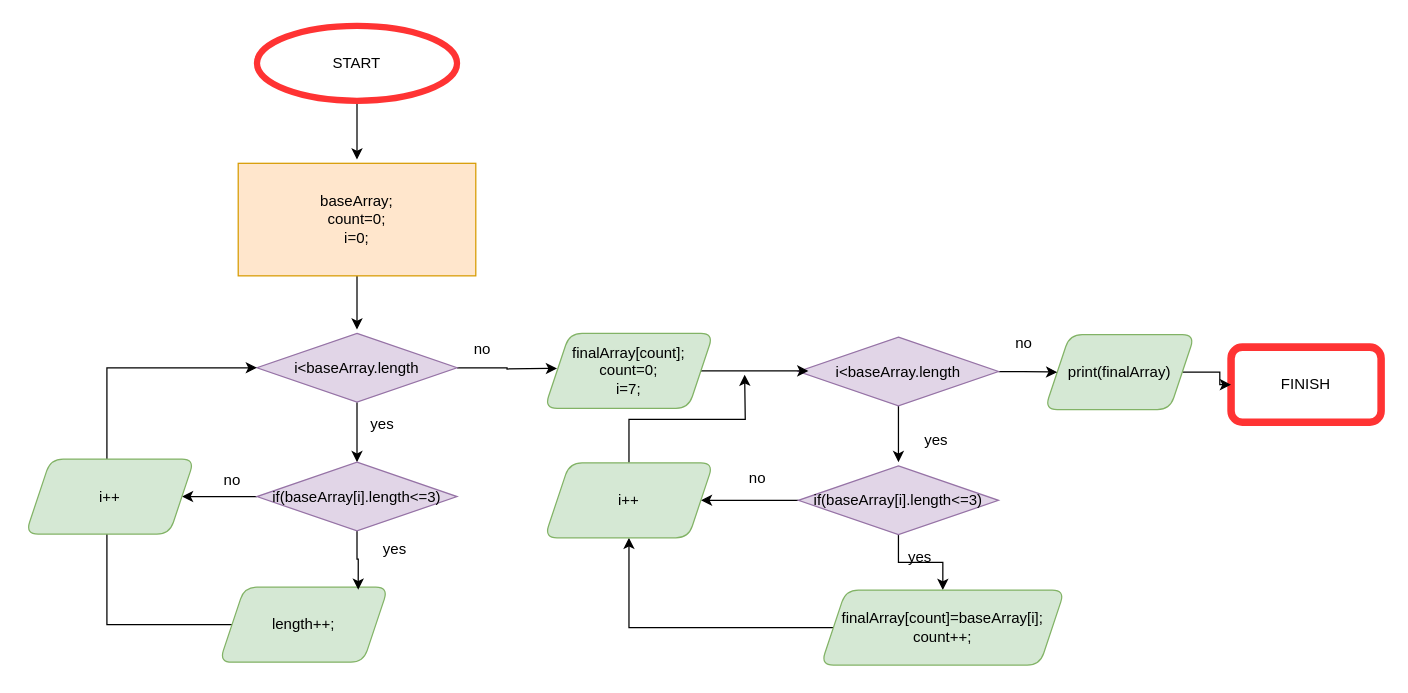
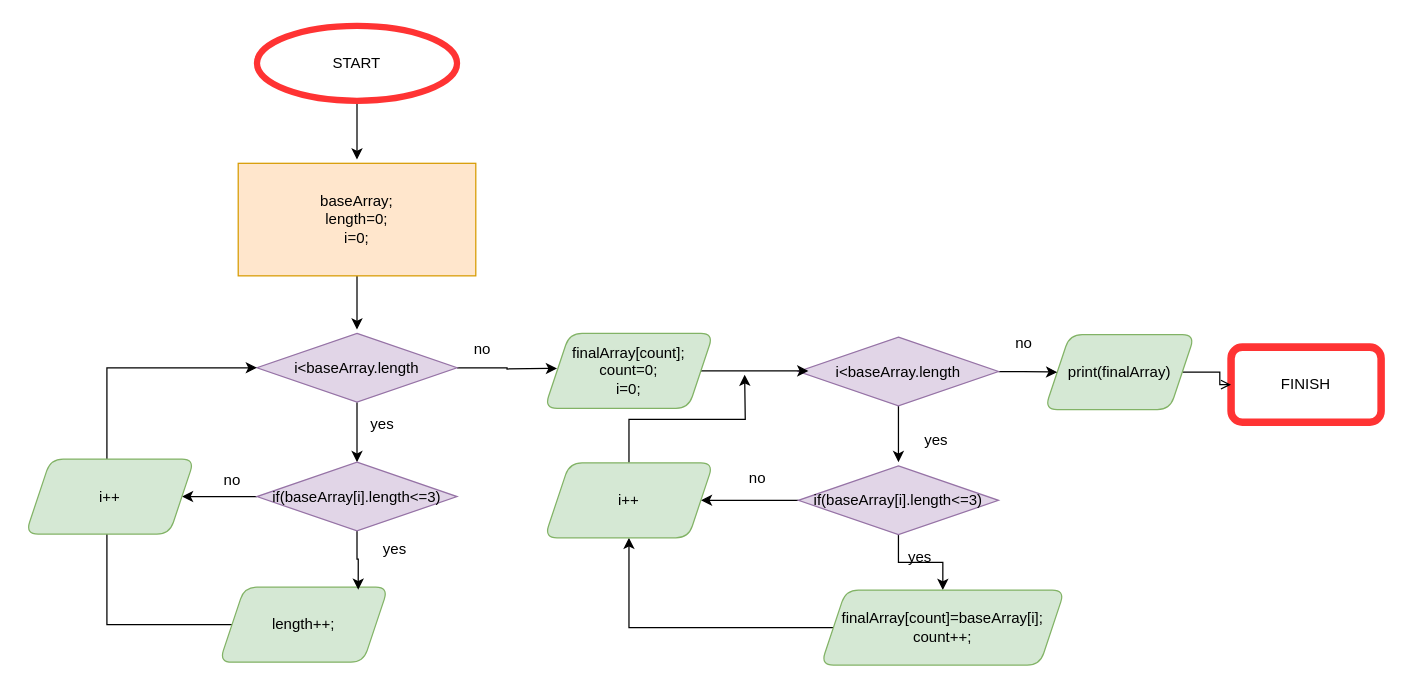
  <mxCell id="0" />
  <mxCell id="1" parent="0" />
  <mxCell id="2" value="" style="edgeStyle=orthogonalEdgeStyle;rounded=0;orthogonalLoop=1;jettySize=auto;html=1;" edge="1" parent="1" source="3"><mxGeometry relative="1" as="geometry"><mxPoint x="285" y="127" as="targetPoint" /></mxGeometry></mxCell>
  <mxCell id="3" value="START" style="ellipse;whiteSpace=wrap;html=1;strokeColor=#FF3333;strokeWidth=5;" vertex="1" parent="1"><mxGeometry x="205" y="20" width="160" height="60" as="geometry" /></mxCell>
  <mxCell id="4" style="edgeStyle=orthogonalEdgeStyle;rounded=0;orthogonalLoop=1;jettySize=auto;html=1;exitX=0.5;exitY=1;exitDx=0;exitDy=0;" edge="1" parent="1" source="5"><mxGeometry relative="1" as="geometry"><mxPoint x="285" y="263" as="targetPoint" /></mxGeometry></mxCell>
- <mxCell id="5" value="baseArray;&lt;br&gt;count=0;&lt;br&gt;i=0;" style="whiteSpace=wrap;html=1;strokeColor=#d79b00;strokeWidth=1;fillColor=#ffe6cc;" vertex="1" parent="1"><mxGeometry x="190" y="130" width="190" height="90" as="geometry" /></mxCell>
+ <mxCell id="5" value="baseArray;&lt;br&gt;length=0;&lt;br&gt;i=0;" style="whiteSpace=wrap;html=1;strokeColor=#d79b00;strokeWidth=1;fillColor=#ffe6cc;" vertex="1" parent="1"><mxGeometry x="190" y="130" width="190" height="90" as="geometry" /></mxCell>
  <mxCell id="6" value="FINISH" style="whiteSpace=wrap;html=1;rounded=1;strokeColor=#FF3333;strokeWidth=6;" vertex="1" parent="1"><mxGeometry x="984" y="277" width="120" height="60" as="geometry" /></mxCell>
  <mxCell id="7" style="edgeStyle=orthogonalEdgeStyle;rounded=0;orthogonalLoop=1;jettySize=auto;html=1;exitX=0.5;exitY=1;exitDx=0;exitDy=0;fontSize=12;" edge="1" parent="1" source="9"><mxGeometry relative="1" as="geometry"><mxPoint x="285" y="369" as="targetPoint" /></mxGeometry></mxCell>
  <mxCell id="8" style="edgeStyle=orthogonalEdgeStyle;rounded=0;orthogonalLoop=1;jettySize=auto;html=1;exitX=1;exitY=0.5;exitDx=0;exitDy=0;fontSize=12;" edge="1" parent="1" source="9"><mxGeometry relative="1" as="geometry"><mxPoint x="445" y="294" as="targetPoint" /></mxGeometry></mxCell>
  <mxCell id="9" value="i&amp;lt;baseArray.length" style="rhombus;whiteSpace=wrap;html=1;fillColor=#e1d5e7;strokeColor=#9673a6;strokeWidth=1;" vertex="1" parent="1"><mxGeometry x="205" y="266" width="160" height="55" as="geometry" /></mxCell>
- <mxCell id="10" style="edgeStyle=orthogonalEdgeStyle;rounded=0;orthogonalLoop=1;jettySize=auto;html=1;entryX=0;entryY=0.5;entryDx=0;entryDy=0;fontSize=12;" edge="1" parent="1" source="11" target="6"><mxGeometry relative="1" as="geometry" /></mxCell>
+ <mxCell id="10" style="edgeStyle=orthogonalEdgeStyle;rounded=0;orthogonalLoop=1;jettySize=auto;html=1;entryX=0;entryY=0.5;entryDx=0;entryDy=0;fontSize=12;endArrow=open;" edge="1" parent="1" source="11" target="6"><mxGeometry relative="1" as="geometry" /></mxCell>
  <mxCell id="11" value="print(finalArray)" style="shape=parallelogram;perimeter=parallelogramPerimeter;whiteSpace=wrap;html=1;fixedSize=1;rounded=1;fillColor=#d5e8d4;strokeColor=#82b366;" vertex="1" parent="1"><mxGeometry x="835" y="267" width="120" height="60" as="geometry" /></mxCell>
  <mxCell id="12" style="edgeStyle=orthogonalEdgeStyle;rounded=0;orthogonalLoop=1;jettySize=auto;html=1;entryX=0;entryY=0.5;entryDx=0;entryDy=0;fontSize=12;exitX=0;exitY=0.5;exitDx=0;exitDy=0;" edge="1" parent="1" source="13" target="9"><mxGeometry relative="1" as="geometry"><Array as="points"><mxPoint x="85" y="499" /><mxPoint x="85" y="294" /></Array></mxGeometry></mxCell>
  <mxCell id="13" value="length++;" style="shape=parallelogram;perimeter=parallelogramPerimeter;whiteSpace=wrap;html=1;fixedSize=1;rounded=1;fillColor=#d5e8d4;strokeColor=#82b366;" vertex="1" parent="1"><mxGeometry x="175" y="469" width="135" height="60" as="geometry" /></mxCell>
  <mxCell id="14" value="yes" style="text;html=1;align=center;verticalAlign=middle;resizable=0;points=[];autosize=1;strokeColor=none;fillColor=none;fontSize=12;" vertex="1" parent="1"><mxGeometry x="285" y="324" width="40" height="30" as="geometry" /></mxCell>
  <mxCell id="15" value="no" style="text;html=1;align=center;verticalAlign=middle;resizable=0;points=[];autosize=1;strokeColor=none;fillColor=none;fontSize=12;" vertex="1" parent="1"><mxGeometry x="365" y="264" width="40" height="30" as="geometry" /></mxCell>
  <mxCell id="16" style="edgeStyle=orthogonalEdgeStyle;rounded=0;orthogonalLoop=1;jettySize=auto;html=1;entryX=0.822;entryY=0.033;entryDx=0;entryDy=0;entryPerimeter=0;fontSize=12;" edge="1" parent="1" source="18" target="13"><mxGeometry relative="1" as="geometry" /></mxCell>
  <mxCell id="17" style="edgeStyle=orthogonalEdgeStyle;rounded=0;orthogonalLoop=1;jettySize=auto;html=1;exitX=0;exitY=0.5;exitDx=0;exitDy=0;fontSize=12;entryX=1;entryY=0.5;entryDx=0;entryDy=0;" edge="1" parent="1" source="18" target="21"><mxGeometry relative="1" as="geometry"><mxPoint x="185" y="397" as="targetPoint" /></mxGeometry></mxCell>
  <mxCell id="18" value="if(baseArray[i].length&amp;lt;=3)" style="rhombus;whiteSpace=wrap;html=1;fillColor=#e1d5e7;strokeColor=#9673a6;strokeWidth=1;" vertex="1" parent="1"><mxGeometry x="205" y="369" width="160" height="55" as="geometry" /></mxCell>
  <mxCell id="19" value="yes" style="text;html=1;align=center;verticalAlign=middle;resizable=0;points=[];autosize=1;strokeColor=none;fillColor=none;fontSize=12;" vertex="1" parent="1"><mxGeometry x="295" y="424" width="40" height="30" as="geometry" /></mxCell>
  <mxCell id="20" value="no" style="text;html=1;align=center;verticalAlign=middle;resizable=0;points=[];autosize=1;strokeColor=none;fillColor=none;fontSize=12;" vertex="1" parent="1"><mxGeometry x="165" y="369" width="40" height="30" as="geometry" /></mxCell>
  <mxCell id="21" value="i++" style="shape=parallelogram;perimeter=parallelogramPerimeter;whiteSpace=wrap;html=1;fixedSize=1;rounded=1;fillColor=#d5e8d4;strokeColor=#82b366;" vertex="1" parent="1"><mxGeometry x="20" y="366.5" width="135" height="60" as="geometry" /></mxCell>
  <mxCell id="22" style="edgeStyle=orthogonalEdgeStyle;rounded=0;orthogonalLoop=1;jettySize=auto;html=1;fontSize=12;" edge="1" parent="1" source="24"><mxGeometry relative="1" as="geometry"><mxPoint x="718" y="369" as="targetPoint" /></mxGeometry></mxCell>
  <mxCell id="23" style="edgeStyle=orthogonalEdgeStyle;rounded=0;orthogonalLoop=1;jettySize=auto;html=1;fontSize=12;" edge="1" parent="1" source="24" target="11"><mxGeometry relative="1" as="geometry" /></mxCell>
  <mxCell id="24" value="i&amp;lt;baseArray.length" style="rhombus;whiteSpace=wrap;html=1;fillColor=#e1d5e7;strokeColor=#9673a6;strokeWidth=1;" vertex="1" parent="1"><mxGeometry x="638" y="269" width="160" height="55" as="geometry" /></mxCell>
  <mxCell id="25" style="edgeStyle=orthogonalEdgeStyle;rounded=0;orthogonalLoop=1;jettySize=auto;html=1;fontSize=12;" edge="1" parent="1" source="27" target="33"><mxGeometry relative="1" as="geometry" /></mxCell>
  <mxCell id="26" style="edgeStyle=orthogonalEdgeStyle;rounded=0;orthogonalLoop=1;jettySize=auto;html=1;entryX=1;entryY=0.5;entryDx=0;entryDy=0;fontSize=12;" edge="1" parent="1" source="27" target="35"><mxGeometry relative="1" as="geometry" /></mxCell>
  <mxCell id="27" value="if(baseArray[i].length&amp;lt;=3)" style="rhombus;whiteSpace=wrap;html=1;fillColor=#e1d5e7;strokeColor=#9673a6;strokeWidth=1;" vertex="1" parent="1"><mxGeometry x="638" y="372" width="160" height="55" as="geometry" /></mxCell>
  <mxCell id="28" style="edgeStyle=orthogonalEdgeStyle;rounded=0;orthogonalLoop=1;jettySize=auto;html=1;exitX=1;exitY=0.5;exitDx=0;exitDy=0;entryX=0.05;entryY=0.491;entryDx=0;entryDy=0;entryPerimeter=0;fontSize=12;" edge="1" parent="1" source="29" target="24"><mxGeometry relative="1" as="geometry" /></mxCell>
- <mxCell id="29" value="finalArray[count];&lt;br&gt;count=0;&lt;br&gt;i=7;" style="shape=parallelogram;perimeter=parallelogramPerimeter;whiteSpace=wrap;html=1;fixedSize=1;rounded=1;fillColor=#d5e8d4;strokeColor=#82b366;" vertex="1" parent="1"><mxGeometry x="435" y="266" width="135" height="60" as="geometry" /></mxCell>
+ <mxCell id="29" value="finalArray[count];&lt;br&gt;count=0;&lt;br&gt;i=0;" style="shape=parallelogram;perimeter=parallelogramPerimeter;whiteSpace=wrap;html=1;fixedSize=1;rounded=1;fillColor=#d5e8d4;strokeColor=#82b366;" vertex="1" parent="1"><mxGeometry x="435" y="266" width="135" height="60" as="geometry" /></mxCell>
  <mxCell id="30" value="yes" style="text;html=1;align=center;verticalAlign=middle;resizable=0;points=[];autosize=1;strokeColor=none;fillColor=none;fontSize=12;" vertex="1" parent="1"><mxGeometry x="728" y="336.5" width="40" height="30" as="geometry" /></mxCell>
  <mxCell id="31" value="no" style="text;html=1;align=center;verticalAlign=middle;resizable=0;points=[];autosize=1;strokeColor=none;fillColor=none;fontSize=12;" vertex="1" parent="1"><mxGeometry x="798" y="259" width="40" height="30" as="geometry" /></mxCell>
  <mxCell id="32" style="edgeStyle=orthogonalEdgeStyle;rounded=0;orthogonalLoop=1;jettySize=auto;html=1;entryX=0.5;entryY=1;entryDx=0;entryDy=0;fontSize=12;" edge="1" parent="1" source="33" target="35"><mxGeometry relative="1" as="geometry" /></mxCell>
  <mxCell id="33" value="finalArray[count]=baseArray[i];&lt;br&gt;count++;" style="shape=parallelogram;perimeter=parallelogramPerimeter;whiteSpace=wrap;html=1;fixedSize=1;rounded=1;fillColor=#d5e8d4;strokeColor=#82b366;" vertex="1" parent="1"><mxGeometry x="656" y="471.25" width="195" height="60" as="geometry" /></mxCell>
  <mxCell id="34" style="edgeStyle=orthogonalEdgeStyle;rounded=0;orthogonalLoop=1;jettySize=auto;html=1;exitX=0.5;exitY=0;exitDx=0;exitDy=0;fontSize=12;" edge="1" parent="1" source="35"><mxGeometry relative="1" as="geometry"><mxPoint x="595" y="299" as="targetPoint" /></mxGeometry></mxCell>
  <mxCell id="35" value="i++" style="shape=parallelogram;perimeter=parallelogramPerimeter;whiteSpace=wrap;html=1;fixedSize=1;rounded=1;fillColor=#d5e8d4;strokeColor=#82b366;" vertex="1" parent="1"><mxGeometry x="435" y="369.5" width="135" height="60" as="geometry" /></mxCell>
  <mxCell id="36" value="yes" style="text;html=1;align=center;verticalAlign=middle;resizable=0;points=[];autosize=1;strokeColor=none;fillColor=none;fontSize=12;" vertex="1" parent="1"><mxGeometry x="715" y="429.5" width="40" height="30" as="geometry" /></mxCell>
  <mxCell id="37" value="no" style="text;html=1;align=center;verticalAlign=middle;resizable=0;points=[];autosize=1;strokeColor=none;fillColor=none;fontSize=12;" vertex="1" parent="1"><mxGeometry x="585" y="366.5" width="40" height="30" as="geometry" /></mxCell>
